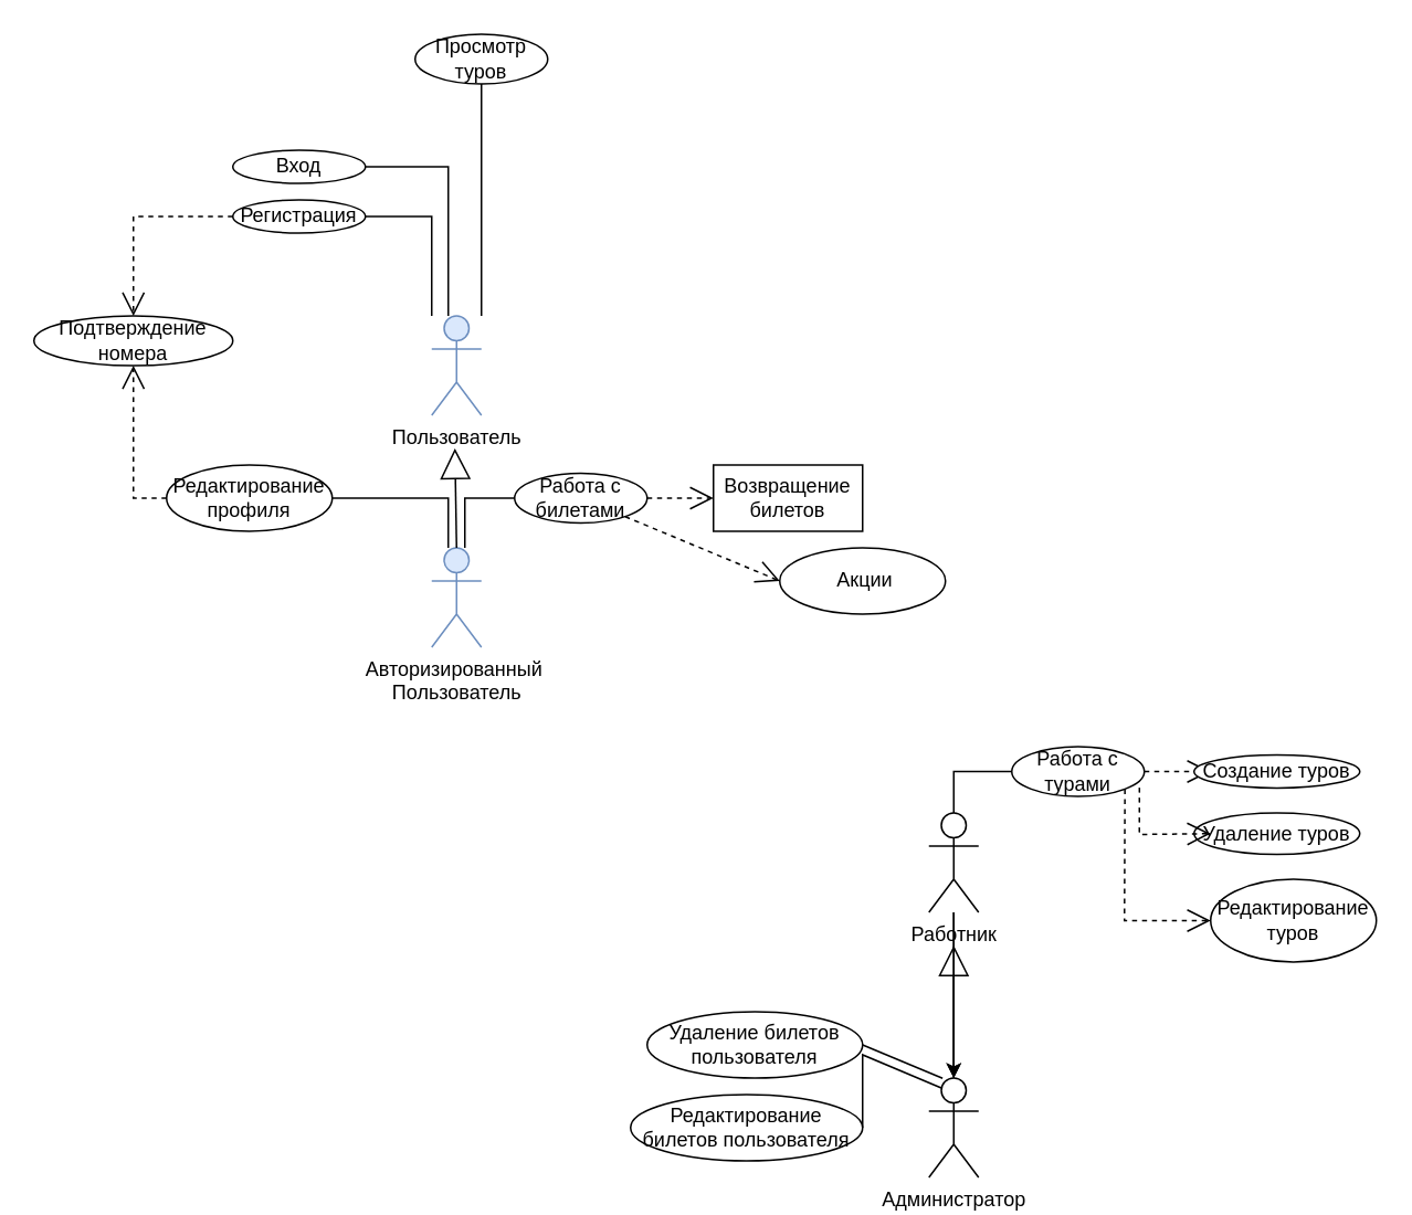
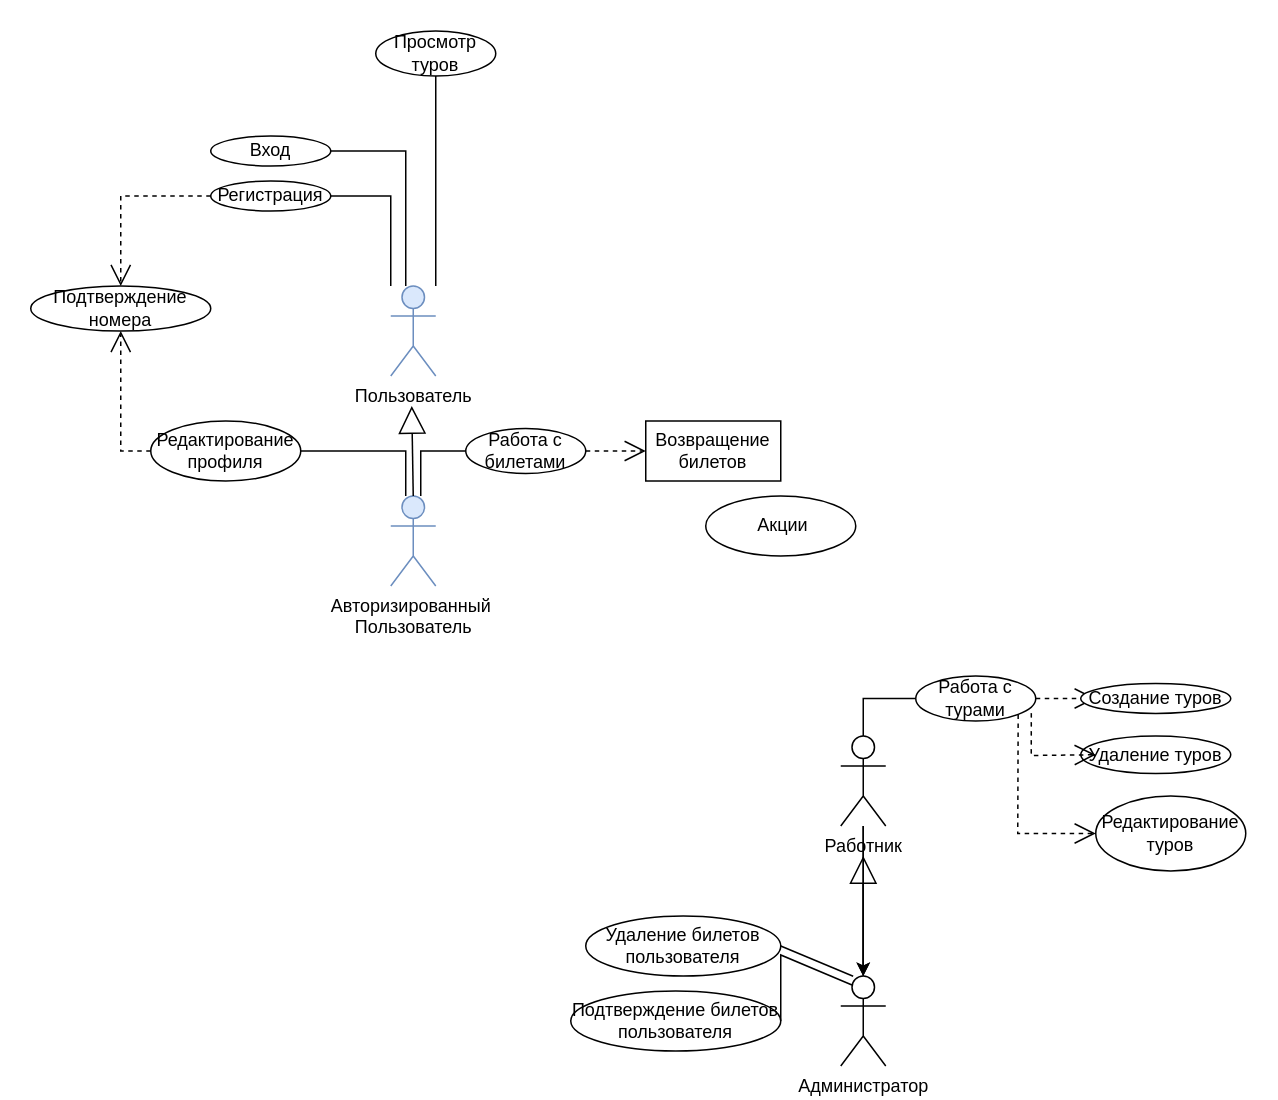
  <mxCell id="0" />
  <mxCell id="1" parent="0" />
  <mxCell id="2" value="Пользователь" style="shape=umlActor;verticalLabelPosition=bottom;verticalAlign=top;html=1;outlineConnect=0;fillColor=#dae8fc;strokeColor=#6c8ebf;" parent="1" vertex="1"><mxGeometry x="260" y="190" width="30" height="60" as="geometry" /></mxCell>
  <mxCell id="3" value="Вход" style="ellipse;whiteSpace=wrap;html=1;" parent="1" vertex="1"><mxGeometry x="140" y="90" width="80" height="20" as="geometry" /></mxCell>
  <mxCell id="4" value="Регистрация" style="ellipse;whiteSpace=wrap;html=1;" parent="1" vertex="1"><mxGeometry x="140" y="120" width="80" height="20" as="geometry" /></mxCell>
  <mxCell id="5" value="" style="endArrow=open;endSize=12;dashed=1;html=1;rounded=0;exitX=0;exitY=0.5;exitDx=0;exitDy=0;entryX=0.5;entryY=0;entryDx=0;entryDy=0;" parent="1" source="4" target="6" edge="1"><mxGeometry width="160" relative="1" as="geometry"><mxPoint x="90" y="30" as="sourcePoint" /><mxPoint x="70" y="130" as="targetPoint" /><Array as="points"><mxPoint x="80" y="130" /></Array></mxGeometry></mxCell>
  <mxCell id="6" value="Подтверждение номера" style="ellipse;whiteSpace=wrap;html=1;" parent="1" vertex="1"><mxGeometry y="190" width="120" height="30" as="geometry" x="20" /></mxCell>
  <mxCell id="7" value="" style="endArrow=none;html=1;rounded=0;entryX=0.5;entryY=1;entryDx=0;entryDy=0;" parent="1" target="10" edge="1"><mxGeometry width="50" height="50" relative="1" as="geometry"><mxPoint x="290" y="190" as="sourcePoint" /><mxPoint x="290" y="70" as="targetPoint" /></mxGeometry></mxCell>
  <mxCell id="8" value="" style="endArrow=none;html=1;rounded=0;entryX=1;entryY=0.5;entryDx=0;entryDy=0;" parent="1" target="4" edge="1"><mxGeometry width="50" height="50" relative="1" as="geometry"><mxPoint x="260" y="190" as="sourcePoint" /><mxPoint x="260" y="70" as="targetPoint" /><Array as="points"><mxPoint x="260" y="130" /></Array></mxGeometry></mxCell>
  <mxCell id="9" value="" style="endArrow=none;html=1;rounded=0;entryX=1;entryY=0.5;entryDx=0;entryDy=0;" parent="1" target="3" edge="1"><mxGeometry width="50" height="50" relative="1" as="geometry"><mxPoint x="270" y="190" as="sourcePoint" /><mxPoint x="270" y="70" as="targetPoint" /><Array as="points"><mxPoint x="270" y="100" /></Array></mxGeometry></mxCell>
  <mxCell id="10" value="Просмотр туров" style="ellipse;whiteSpace=wrap;html=1;" parent="1" vertex="1"><mxGeometry x="250" width="80" height="30" as="geometry" y="20" /></mxCell>
  <mxCell id="11" value="Авторизированный&amp;nbsp;&lt;br&gt;Пользователь&lt;br&gt;" style="shape=umlActor;verticalLabelPosition=bottom;verticalAlign=top;outlineConnect=0;fontFamily=Helvetica;fillColor=#dae8fc;strokeColor=#6c8ebf;html=1;" parent="1" vertex="1"><mxGeometry x="260" y="330" width="30" height="60" as="geometry" /></mxCell>
  <mxCell id="12" value="" style="endArrow=block;endSize=16;endFill=0;html=1;rounded=0;exitX=0.5;exitY=0;exitDx=0;exitDy=0;exitPerimeter=0;" parent="1" source="11" edge="1"><mxGeometry width="160" relative="1" as="geometry"><mxPoint x="194" y="290" as="sourcePoint" /><mxPoint x="274" y="270" as="targetPoint" /></mxGeometry></mxCell>
  <mxCell id="13" value="Редактирование профиля" style="ellipse;whiteSpace=wrap;html=1;" parent="1" vertex="1"><mxGeometry x="100" y="280" width="100" height="40" as="geometry" /></mxCell>
  <mxCell id="14" value="" style="endArrow=open;endSize=12;dashed=1;html=1;rounded=0;exitX=0;exitY=0.5;exitDx=0;exitDy=0;entryX=0.5;entryY=1;entryDx=0;entryDy=0;" parent="1" source="13" target="6" edge="1"><mxGeometry width="160" relative="1" as="geometry"><mxPoint x="90" y="180" as="sourcePoint" /><mxPoint x="80" y="310" as="targetPoint" /><Array as="points"><mxPoint x="80" y="300" /></Array></mxGeometry></mxCell>
  <mxCell id="15" value="" style="endArrow=none;html=1;rounded=0;entryX=1;entryY=0.5;entryDx=0;entryDy=0;exitX=0.333;exitY=0;exitDx=0;exitDy=0;exitPerimeter=0;" parent="1" source="11" target="13" edge="1"><mxGeometry width="50" height="50" relative="1" as="geometry"><mxPoint x="270" y="320" as="sourcePoint" /><mxPoint x="250" y="200" as="targetPoint" /><Array as="points"><mxPoint x="270" y="300" /></Array></mxGeometry></mxCell>
  <mxCell id="16" value="" style="endArrow=none;html=1;rounded=0;entryX=0;entryY=0.5;entryDx=0;entryDy=0;" parent="1" target="17" edge="1"><mxGeometry width="50" height="50" relative="1" as="geometry"><mxPoint x="280" y="330" as="sourcePoint" /><mxPoint x="280" y="300" as="targetPoint" /><Array as="points"><mxPoint x="280" y="300" /></Array></mxGeometry></mxCell>
  <mxCell id="17" value="Работа с билетами" style="ellipse;whiteSpace=wrap;html=1;" parent="1" vertex="1"><mxGeometry x="310" y="285" width="80" height="30" as="geometry" /></mxCell>
  <mxCell id="18" value="Возвращение билетов" style="whiteSpace=wrap;html=1;rounded=0;" parent="1" vertex="1"><mxGeometry x="430" y="280" width="90" height="40" as="geometry" /></mxCell>
  <mxCell id="19" value="" style="endArrow=open;endSize=12;dashed=1;html=1;rounded=0;entryX=0;entryY=0.5;entryDx=0;entryDy=0;exitX=1;exitY=0.5;exitDx=0;exitDy=0;" parent="1" source="17" target="18" edge="1"><mxGeometry width="160" relative="1" as="geometry"><mxPoint x="370" y="280" as="sourcePoint" /><mxPoint x="390" y="120" as="targetPoint" /></mxGeometry></mxCell>
  <mxCell id="20" value="" style="edgeStyle=orthogonalEdgeStyle;rounded=0;orthogonalLoop=1;jettySize=auto;html=1;" parent="1" source="22" target="31" edge="1"><mxGeometry relative="1" as="geometry" /></mxCell>
  <mxCell id="21" value="" style="edgeStyle=orthogonalEdgeStyle;rounded=0;orthogonalLoop=1;jettySize=auto;html=1;" parent="1" source="22" target="31" edge="1"><mxGeometry relative="1" as="geometry" /></mxCell>
  <mxCell id="22" value="Работник" style="shape=umlActor;verticalLabelPosition=bottom;verticalAlign=top;html=1;outlineConnect=0;" parent="1" vertex="1"><mxGeometry x="560" y="490" width="30" height="60" as="geometry" /></mxCell>
  <mxCell id="23" value="" style="endArrow=none;html=1;rounded=0;exitX=0.5;exitY=0;exitDx=0;exitDy=0;exitPerimeter=0;entryX=0;entryY=0.5;entryDx=0;entryDy=0;" parent="1" source="22" target="24" edge="1"><mxGeometry width="50" height="50" relative="1" as="geometry"><mxPoint x="590" y="360" as="sourcePoint" /><mxPoint x="650" y="460" as="targetPoint" /><Array as="points"><mxPoint x="575" y="465" /></Array></mxGeometry></mxCell>
  <mxCell id="24" value="Работа с турами" style="ellipse;whiteSpace=wrap;html=1;" parent="1" vertex="1"><mxGeometry x="610" y="450" width="80" height="30" as="geometry" /></mxCell>
  <mxCell id="25" value="" style="endArrow=open;endSize=12;dashed=1;html=1;rounded=0;entryX=0;entryY=0.5;entryDx=0;entryDy=0;exitX=1;exitY=0.5;exitDx=0;exitDy=0;" parent="1" source="24" edge="1"><mxGeometry width="160" relative="1" as="geometry"><mxPoint x="690" y="464.63" as="sourcePoint" /><mxPoint x="730" y="465" as="targetPoint" /></mxGeometry></mxCell>
  <mxCell id="26" value="Редактирование туров" style="ellipse;whiteSpace=wrap;html=1;" parent="1" vertex="1"><mxGeometry x="730" y="530" width="100" height="50" as="geometry" /></mxCell>
  <mxCell id="27" value="Создание туров" style="ellipse;whiteSpace=wrap;html=1;" parent="1" vertex="1"><mxGeometry x="720" y="455" width="100" height="20" as="geometry" /></mxCell>
  <mxCell id="28" value="" style="endArrow=open;endSize=12;dashed=1;html=1;rounded=0;entryX=0;entryY=0.5;entryDx=0;entryDy=0;exitX=1;exitY=1;exitDx=0;exitDy=0;" parent="1" source="24" edge="1"><mxGeometry width="160" relative="1" as="geometry"><mxPoint x="690" y="470" as="sourcePoint" /><mxPoint x="730" y="555" as="targetPoint" /><Array as="points"><mxPoint x="678" y="555" /></Array></mxGeometry></mxCell>
  <mxCell id="29" value="Удаление туров" style="ellipse;whiteSpace=wrap;html=1;" parent="1" vertex="1"><mxGeometry x="720" y="490" width="100" height="25" as="geometry" /></mxCell>
  <mxCell id="30" value="" style="endArrow=open;endSize=12;dashed=1;html=1;rounded=0;entryX=0;entryY=0.5;entryDx=0;entryDy=0;exitX=0.963;exitY=0.825;exitDx=0;exitDy=0;exitPerimeter=0;" parent="1" source="24" edge="1"><mxGeometry width="160" relative="1" as="geometry"><mxPoint x="688.459" y="485.541" as="sourcePoint" /><mxPoint x="730" y="502.5" as="targetPoint" /><Array as="points"><mxPoint x="687" y="503" /></Array></mxGeometry></mxCell>
  <mxCell id="31" value="Администратор" style="shape=umlActor;verticalLabelPosition=bottom;verticalAlign=top;html=1;outlineConnect=0;" parent="1" vertex="1"><mxGeometry x="560" y="650" width="30" height="60" as="geometry" /></mxCell>
  <mxCell id="32" value="" style="endArrow=block;endSize=16;endFill=0;html=1;rounded=0;exitX=0.5;exitY=0;exitDx=0;exitDy=0;exitPerimeter=0;" parent="1" source="31" edge="1"><mxGeometry width="160" relative="1" as="geometry"><mxPoint x="574" y="600" as="sourcePoint" /><mxPoint x="575" y="570" as="targetPoint" /></mxGeometry></mxCell>
  <mxCell id="33" value="Удаление билетов пользователя" style="ellipse;whiteSpace=wrap;html=1;" parent="1" vertex="1"><mxGeometry x="390" y="610" width="130" height="40" as="geometry" /></mxCell>
  <mxCell id="34" value="" style="endArrow=none;html=1;rounded=0;exitX=0.276;exitY=0.003;exitDx=0;exitDy=0;exitPerimeter=0;entryX=1;entryY=0.5;entryDx=0;entryDy=0;" parent="1" source="31" target="33" edge="1"><mxGeometry width="50" height="50" relative="1" as="geometry"><mxPoint x="589.71" y="499.94" as="sourcePoint" /><mxPoint x="620" y="475" as="targetPoint" /></mxGeometry></mxCell>
- <mxCell id="35" value="Редактирование билетов пользователя" style="ellipse;whiteSpace=wrap;html=1;" parent="1" vertex="1"><mxGeometry x="380" y="660" width="140" height="40" as="geometry" /></mxCell>
+ <mxCell id="35" value="Подтверждение билетов пользователя" style="ellipse;whiteSpace=wrap;html=1;" parent="1" vertex="1"><mxGeometry x="380" y="660" width="140" height="40" as="geometry" /></mxCell>
  <mxCell id="36" value="" style="endArrow=none;html=1;rounded=0;exitX=0.25;exitY=0.1;exitDx=0;exitDy=0;exitPerimeter=0;entryX=1;entryY=0.5;entryDx=0;entryDy=0;" parent="1" source="31" target="35" edge="1"><mxGeometry width="50" height="50" relative="1" as="geometry"><mxPoint x="560" y="680.18" as="sourcePoint" /><mxPoint x="611.72" y="525" as="targetPoint" /><Array as="points"><mxPoint x="520" y="636" /></Array></mxGeometry></mxCell>
- <mxCell id="37" value="" style="endArrow=open;endSize=12;dashed=1;html=1;rounded=0;entryX=0;entryY=0.5;entryDx=0;entryDy=0;" edge="1" parent="1" source="17" target="38"><mxGeometry width="160" relative="1" as="geometry"><mxPoint x="410" y="350" as="sourcePoint" /><mxPoint x="450" y="350" as="targetPoint" /></mxGeometry></mxCell>
  <mxCell id="38" value="&amp;nbsp;Акции" style="ellipse;whiteSpace=wrap;html=1;" vertex="1" parent="1"><mxGeometry x="470" y="330" width="100" height="40" as="geometry" /></mxCell>
